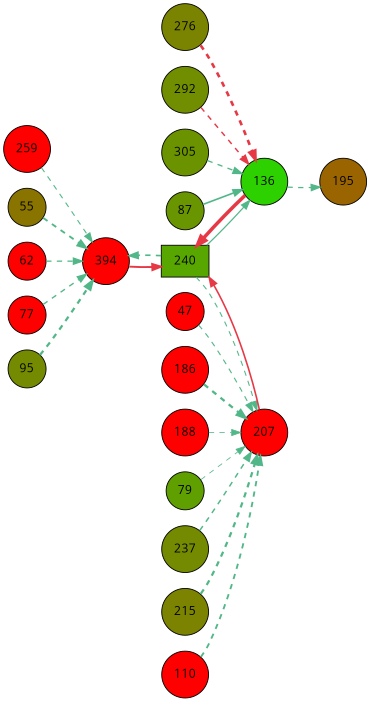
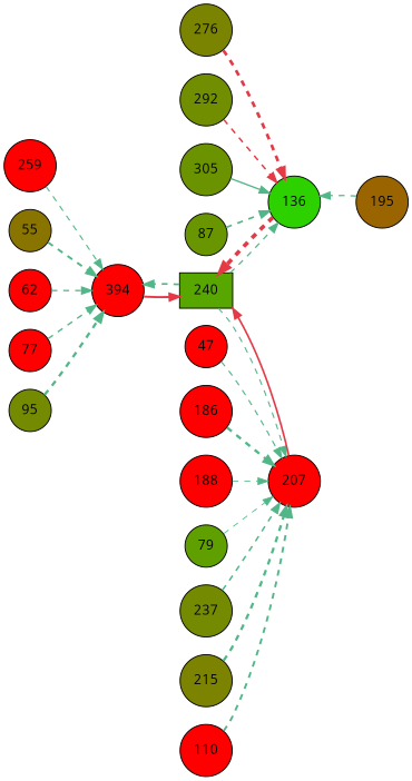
  digraph {
    fontname="Open Sans"
    rankdir=LR
    node [fillcolor="#fe0000" fontname="Open Sans" shape=circle style=filled]
    edge [color="#52b788" fontname="Open Sans" penwidth=1.86 style=dashed]
    n1 [label=259]
    n2 [label=394]
    n3 [fillcolor="#58a600" label=240 shape=box]
    n4 [fillcolor="#2dd100" label=136]
    n5 [label=207]
    n6 [fillcolor="#7a8400" label=276]
    n7 [fillcolor="#708e00" label=292]
    n8 [label=47]
    n9 [fillcolor="#6b9300" label=305]
    n10 [fillcolor="#8a7400" label=55]
    n11 [label=186]
    n12 [label=188]
    n13 [label=62]
    n14 [fillcolor="#9a6400" label=195]
    n15 [label=77]
    n16 [fillcolor="#5f9f00" label=79]
    n17 [fillcolor="#748a00" label=237]
    n18 [fillcolor="#7b8300" label=215]
    n19 [fillcolor="#699500" label=87]
    n20 [fillcolor="#748a00" label=95]
    n21 [label=110]
    n1 -> n2 [penwidth=1.24]
    n2 -> n3 [color="#e63946" penwidth=2.17 style=""]
    n3 -> n2
-   n3 -> n4 [penwidth=1.39 style=solid]
+   n3 -> n4 [penwidth=1.39]
    n3 -> n5 [penwidth=1.22]
-   n4 -> n3 [color="#e63946" penwidth=4.00 style=""]
+   n4 -> n3 [color="#e63946" penwidth=4.00]
    n5 -> n3 [color="#e63946" penwidth=1.82 style=""]
    n6 -> n4 [color="#e63946" penwidth=3.00]
    n7 -> n4 [color="#e63946" penwidth=1.64]
    n8 -> n5 [penwidth=1.28]
-   n9 -> n4 [penwidth=1.49]
+   n9 -> n4 [penwidth=1.49 style=solid]
    n10 -> n2 [penwidth=2.15]
    n11 -> n5 [penwidth=2.58]
    n12 -> n5 [penwidth=0.88]
    n13 -> n2 [penwidth=1.46]
-   n4 -> n14 [penwidth=1.41]
+   n14 -> n4 [penwidth=1.41]
    n15 -> n2 [penwidth=1.55]
    n16 -> n5 [penwidth=0.90]
    n17 -> n5 [penwidth=1.67]
    n18 -> n5 [penwidth=2.54]
-   n19 -> n4 [style=solid]
+   n19 -> n4
    n20 -> n2 [penwidth=2.54]
    n21 -> n5 [penwidth=2.11]
  }
